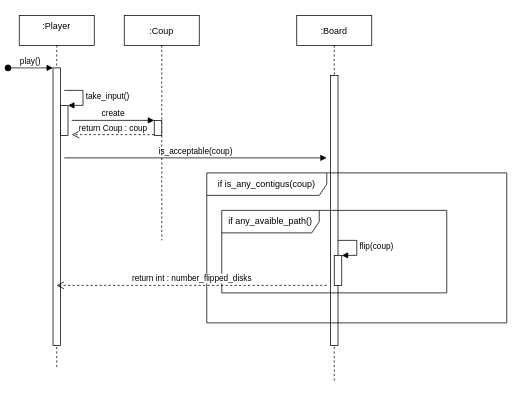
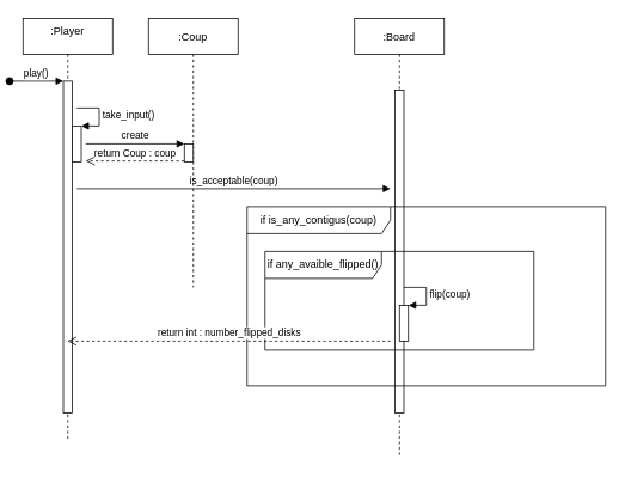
  <mxCell id="0" />
  <mxCell id="1" parent="0" />
  <mxCell id="2" value=":Player&#10;" style="shape=umlLifeline;perimeter=lifelinePerimeter;container=1;collapsible=0;recursiveResize=0;rounded=0;shadow=0;strokeWidth=1;" parent="1" vertex="1"><mxGeometry x="20" y="20" width="100" height="470" as="geometry" /></mxCell>
  <mxCell id="3" value="" style="points=[];perimeter=orthogonalPerimeter;rounded=0;shadow=0;strokeWidth=1;" parent="2" vertex="1"><mxGeometry x="45" y="70" width="10" height="370" as="geometry" /></mxCell>
  <mxCell id="4" value="play()" style="verticalAlign=bottom;startArrow=oval;endArrow=block;startSize=8;shadow=0;strokeWidth=1;" parent="2" target="3" edge="1"><mxGeometry relative="1" as="geometry"><mxPoint x="-15" y="70" as="sourcePoint" /></mxGeometry></mxCell>
  <mxCell id="5" value="" style="html=1;points=[];perimeter=orthogonalPerimeter;" vertex="1" parent="2"><mxGeometry x="55" y="120" width="10" height="40" as="geometry" /></mxCell>
  <mxCell id="6" value="take_input()" style="edgeStyle=orthogonalEdgeStyle;html=1;align=left;spacingLeft=2;endArrow=block;rounded=0;entryX=1;entryY=0;" edge="1" target="5" parent="2"><mxGeometry relative="1" as="geometry"><mxPoint x="60" y="100" as="sourcePoint" /><Array as="points"><mxPoint x="85" y="100" /></Array></mxGeometry></mxCell>
  <mxCell id="7" value="is_acceptable(coup)" style="html=1;verticalAlign=bottom;endArrow=block;" edge="1" parent="2"><mxGeometry width="80" relative="1" as="geometry"><mxPoint x="60" y="190" as="sourcePoint" /><mxPoint x="410" y="190" as="targetPoint" /></mxGeometry></mxCell>
  <mxCell id="8" value=":Board" style="shape=umlLifeline;perimeter=lifelinePerimeter;container=1;collapsible=0;recursiveResize=0;rounded=0;shadow=0;strokeWidth=1;" parent="1" vertex="1"><mxGeometry x="390" y="20" width="100" height="490" as="geometry" /></mxCell>
  <mxCell id="9" value="" style="points=[];perimeter=orthogonalPerimeter;rounded=0;shadow=0;strokeWidth=1;" parent="8" vertex="1"><mxGeometry x="45" y="80" width="10" height="360" as="geometry" /></mxCell>
  <mxCell id="10" value=":Coup" style="shape=umlLifeline;perimeter=lifelinePerimeter;container=1;collapsible=0;recursiveResize=0;rounded=0;shadow=0;strokeWidth=1;" vertex="1" parent="1"><mxGeometry x="160" y="20" width="100" height="300" as="geometry" /></mxCell>
  <mxCell id="11" value="" style="html=1;points=[];perimeter=orthogonalPerimeter;" vertex="1" parent="10"><mxGeometry x="40" y="140" width="10" height="20" as="geometry" /></mxCell>
  <mxCell id="12" value="create" style="html=1;verticalAlign=bottom;endArrow=block;entryX=0;entryY=0;" edge="1" target="11" parent="1"><mxGeometry relative="1" as="geometry"><mxPoint x="90" y="160" as="sourcePoint" /></mxGeometry></mxCell>
  <mxCell id="13" value="return Coup : coup" style="html=1;verticalAlign=bottom;endArrow=open;dashed=1;endSize=8;exitX=0;exitY=0.95;" edge="1" source="11" parent="1"><mxGeometry relative="1" as="geometry"><mxPoint x="90" y="179" as="targetPoint" /></mxGeometry></mxCell>
  <mxCell id="14" value="if is_any_contigus(coup)" style="shape=umlFrame;whiteSpace=wrap;html=1;width=160;height=30;" vertex="1" parent="1"><mxGeometry x="270" y="230" width="400" height="200" as="geometry" /></mxCell>
- <mxCell id="15" value="if any_avaible_path()" style="shape=umlFrame;whiteSpace=wrap;html=1;width=130;height=30;" vertex="1" parent="1"><mxGeometry x="290" y="280" width="300" height="110" as="geometry" /></mxCell>
+ <mxCell id="15" value="if any_avaible_flipped()" style="shape=umlFrame;whiteSpace=wrap;html=1;width=130;height=30;" vertex="1" parent="1"><mxGeometry x="290" y="280" width="300" height="110" as="geometry" /></mxCell>
  <mxCell id="16" value="" style="html=1;points=[];perimeter=orthogonalPerimeter;" vertex="1" parent="1"><mxGeometry x="440" y="340" width="10" height="40" as="geometry" /></mxCell>
  <mxCell id="17" value="flip(coup)" style="edgeStyle=orthogonalEdgeStyle;html=1;align=left;spacingLeft=2;endArrow=block;rounded=0;entryX=1;entryY=0;" edge="1" target="16" parent="1"><mxGeometry relative="1" as="geometry"><mxPoint x="445" y="320" as="sourcePoint" /><Array as="points"><mxPoint x="470" y="320" /></Array></mxGeometry></mxCell>
  <mxCell id="18" value="return int : number_flipped_disks" style="html=1;verticalAlign=bottom;endArrow=open;dashed=1;endSize=8;" edge="1" parent="1" target="2"><mxGeometry relative="1" as="geometry"><mxPoint x="430" y="380" as="sourcePoint" /><mxPoint x="350" y="380" as="targetPoint" /></mxGeometry></mxCell>
